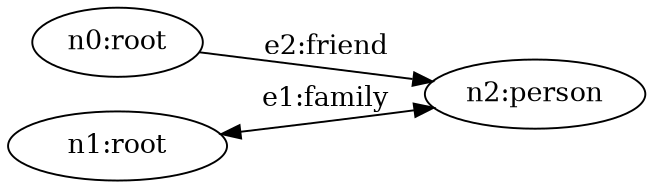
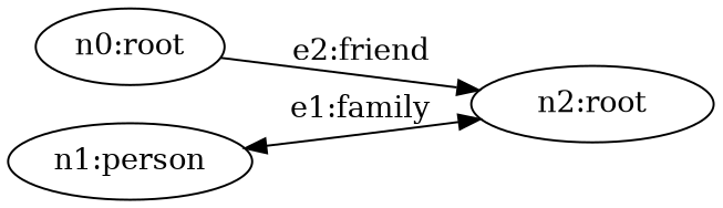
  strict digraph {
    rankdir=LR
    n1 [label="n0:root"]
-   n2 [label="n2:person"]
-   n3 [label="n1:root"]
+   n2 [label="n2:root"]
+   n3 [label="n1:person"]
    n1 -> n2 [label="e2:friend"]
    n3 -> n2 [dir=both label="e1:family"]
  }
